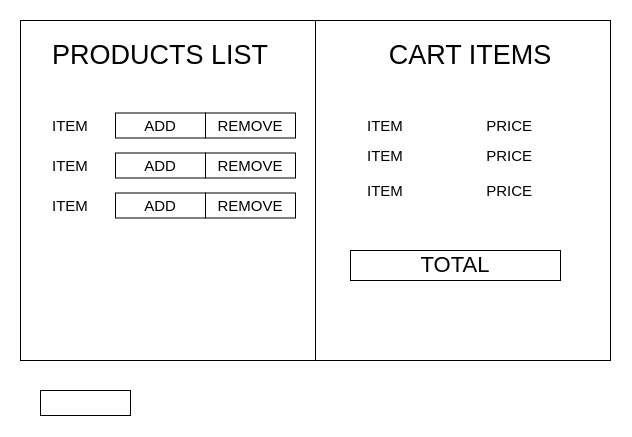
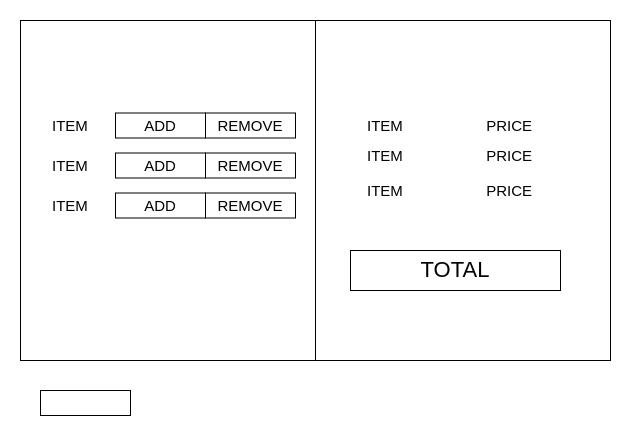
  <mxCell id="0" />
  <mxCell id="1" parent="0" />
  <mxCell id="2" value="" style="rounded=0;whiteSpace=wrap;html=1;" vertex="1" parent="1"><mxGeometry x="20" y="20" width="590" height="340" as="geometry" /></mxCell>
  <mxCell id="3" value="" style="endArrow=none;html=1;rounded=0;entryX=0.5;entryY=0;entryDx=0;entryDy=0;exitX=0.5;exitY=1;exitDx=0;exitDy=0;" edge="1" parent="1" source="2" target="2"><mxGeometry width="50" height="50" relative="1" as="geometry"><mxPoint x="270" y="200" as="sourcePoint" /><mxPoint x="320" y="150" as="targetPoint" /></mxGeometry></mxCell>
- <mxCell id="4" value="PRODUCTS LIST" style="text;html=1;strokeColor=none;fillColor=none;align=center;verticalAlign=middle;whiteSpace=wrap;rounded=0;fontSize=27;" vertex="1" parent="1"><mxGeometry x="50" y="40" width="220" height="30" as="geometry" /></mxCell>
- <mxCell id="5" value="CART ITEMS" style="text;html=1;strokeColor=none;fillColor=none;align=center;verticalAlign=middle;whiteSpace=wrap;rounded=0;fontSize=27;" vertex="1" parent="1"><mxGeometry x="360" y="40" width="220" height="30" as="geometry" /></mxCell>
  <mxCell id="6" value="" style="group" vertex="1" connectable="0" parent="1"><mxGeometry x="50" y="110" width="245" height="30" as="geometry" /></mxCell>
  <mxCell id="7" value="&lt;div style=&quot;&quot;&gt;&lt;span style=&quot;background-color: initial;&quot;&gt;ITEM&lt;/span&gt;&lt;/div&gt;" style="text;html=1;strokeColor=none;fillColor=none;align=left;verticalAlign=middle;whiteSpace=wrap;rounded=0;fontSize=15;" vertex="1" parent="6"><mxGeometry width="220" height="30" as="geometry" /></mxCell>
  <mxCell id="8" value="ADD" style="rounded=0;whiteSpace=wrap;html=1;fontSize=15;" vertex="1" parent="6"><mxGeometry x="65" y="2.5" width="90" height="25" as="geometry" /></mxCell>
  <mxCell id="9" value="REMOVE" style="rounded=0;whiteSpace=wrap;html=1;fontSize=15;" vertex="1" parent="6"><mxGeometry x="155" y="2.5" width="90" height="25" as="geometry" /></mxCell>
  <mxCell id="10" value="" style="group" vertex="1" connectable="0" parent="1"><mxGeometry x="50" y="150" width="245" height="30" as="geometry" /></mxCell>
  <mxCell id="11" value="&lt;div style=&quot;&quot;&gt;&lt;span style=&quot;background-color: initial;&quot;&gt;ITEM&lt;/span&gt;&lt;/div&gt;" style="text;html=1;strokeColor=none;fillColor=none;align=left;verticalAlign=middle;whiteSpace=wrap;rounded=0;fontSize=15;" vertex="1" parent="10"><mxGeometry width="220" height="30" as="geometry" /></mxCell>
  <mxCell id="12" value="ADD" style="rounded=0;whiteSpace=wrap;html=1;fontSize=15;" vertex="1" parent="10"><mxGeometry x="65" y="2.5" width="90" height="25" as="geometry" /></mxCell>
  <mxCell id="13" value="REMOVE" style="rounded=0;whiteSpace=wrap;html=1;fontSize=15;" vertex="1" parent="10"><mxGeometry x="155" y="2.5" width="90" height="25" as="geometry" /></mxCell>
  <mxCell id="14" value="" style="group" vertex="1" connectable="0" parent="1"><mxGeometry x="50" y="190" width="245" height="30" as="geometry" /></mxCell>
  <mxCell id="15" value="&lt;div style=&quot;&quot;&gt;&lt;span style=&quot;background-color: initial;&quot;&gt;ITEM&lt;/span&gt;&lt;/div&gt;" style="text;html=1;strokeColor=none;fillColor=none;align=left;verticalAlign=middle;whiteSpace=wrap;rounded=0;fontSize=15;" vertex="1" parent="14"><mxGeometry width="220" height="30" as="geometry" /></mxCell>
  <mxCell id="16" value="ADD" style="rounded=0;whiteSpace=wrap;html=1;fontSize=15;" vertex="1" parent="14"><mxGeometry x="65" y="2.5" width="90" height="25" as="geometry" /></mxCell>
  <mxCell id="17" value="REMOVE" style="rounded=0;whiteSpace=wrap;html=1;fontSize=15;" vertex="1" parent="14"><mxGeometry x="155" y="2.5" width="90" height="25" as="geometry" /></mxCell>
  <mxCell id="18" value="" style="group" vertex="1" connectable="0" parent="1"><mxGeometry x="365" y="105" width="245" height="40" as="geometry" /></mxCell>
  <mxCell id="19" value="&lt;div style=&quot;&quot;&gt;&lt;span style=&quot;background-color: initial;&quot;&gt;ITEM&amp;nbsp; &amp;nbsp; &amp;nbsp; &amp;nbsp; &amp;nbsp; &amp;nbsp; &amp;nbsp; &amp;nbsp; &amp;nbsp; &amp;nbsp; PRICE&lt;/span&gt;&lt;/div&gt;" style="text;html=1;strokeColor=none;fillColor=none;align=left;verticalAlign=middle;whiteSpace=wrap;rounded=0;fontSize=15;" vertex="1" parent="18"><mxGeometry width="220" height="40" as="geometry" /></mxCell>
  <mxCell id="20" value="" style="group" vertex="1" connectable="0" parent="1"><mxGeometry x="365" y="140" width="245" height="30" as="geometry" /></mxCell>
  <mxCell id="21" value="&lt;div style=&quot;&quot;&gt;&lt;span style=&quot;background-color: initial;&quot;&gt;ITEM&amp;nbsp; &amp;nbsp; &amp;nbsp; &amp;nbsp; &amp;nbsp; &amp;nbsp; &amp;nbsp; &amp;nbsp; &amp;nbsp; &amp;nbsp; PRICE&lt;/span&gt;&lt;/div&gt;" style="text;html=1;strokeColor=none;fillColor=none;align=left;verticalAlign=middle;whiteSpace=wrap;rounded=0;fontSize=15;" vertex="1" parent="20"><mxGeometry width="220" height="30" as="geometry" /></mxCell>
  <mxCell id="22" value="" style="group" vertex="1" connectable="0" parent="1"><mxGeometry x="365" y="175" width="245" height="30" as="geometry" /></mxCell>
  <mxCell id="23" value="&lt;div style=&quot;&quot;&gt;&lt;span style=&quot;background-color: initial;&quot;&gt;ITEM&amp;nbsp; &amp;nbsp; &amp;nbsp; &amp;nbsp; &amp;nbsp; &amp;nbsp; &amp;nbsp; &amp;nbsp; &amp;nbsp; &amp;nbsp; PRICE&lt;/span&gt;&lt;/div&gt;" style="text;html=1;strokeColor=none;fillColor=none;align=left;verticalAlign=middle;whiteSpace=wrap;rounded=0;fontSize=15;" vertex="1" parent="22"><mxGeometry width="220" height="30" as="geometry" /></mxCell>
- <mxCell id="24" value="TOTAL" style="rounded=0;whiteSpace=wrap;html=1;fontSize=22;" vertex="1" parent="1"><mxGeometry x="350" y="250" width="210" height="30" as="geometry" /></mxCell>
+ <mxCell id="24" value="TOTAL" style="rounded=0;whiteSpace=wrap;html=1;fontSize=22;" vertex="1" parent="1"><mxGeometry x="350" y="250" width="210" height="40" as="geometry" /></mxCell>
  <mxCell id="25" value="" style="rounded=0;whiteSpace=wrap;html=1;fontSize=15;" vertex="1" parent="1"><mxGeometry x="40" y="390" width="90" height="25" as="geometry" /></mxCell>
